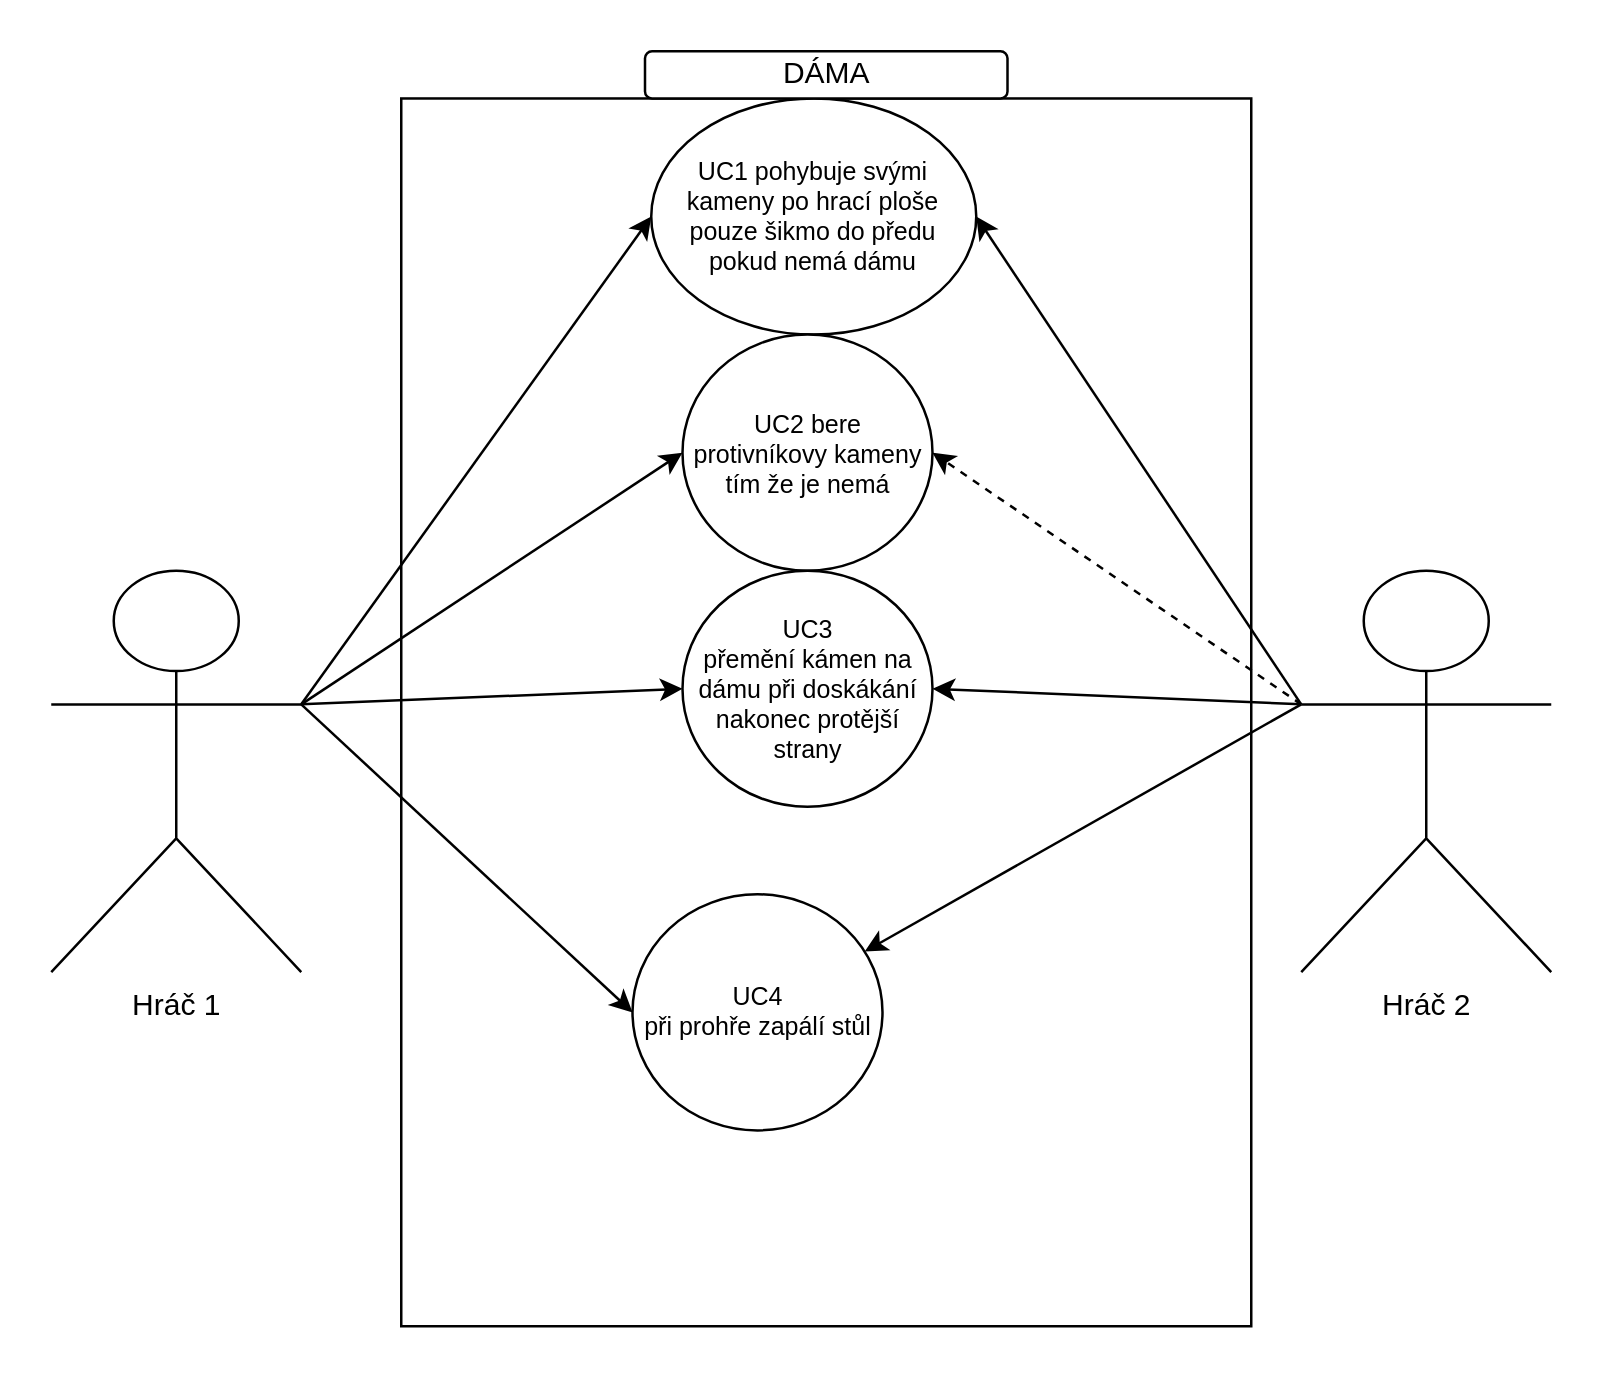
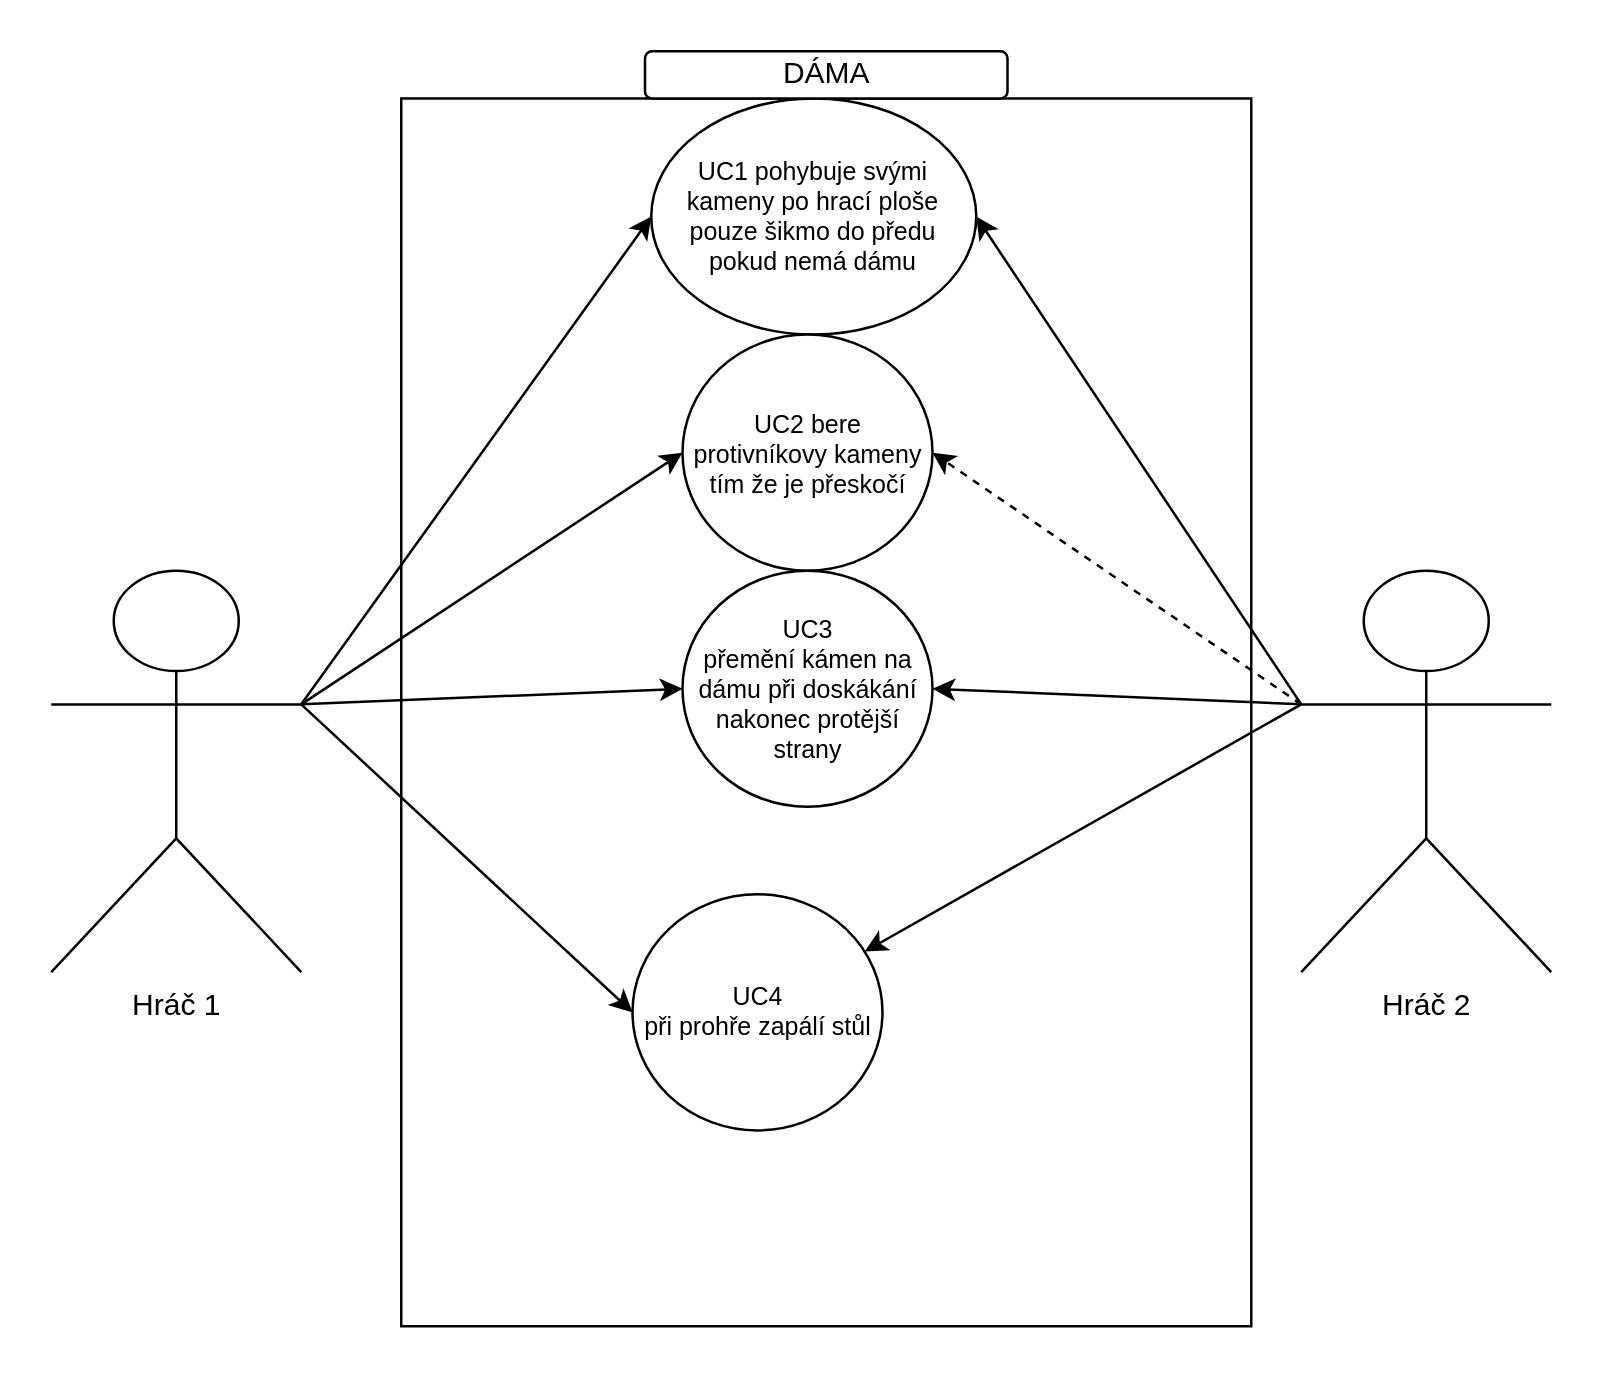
  <mxCell id="0" />
  <mxCell id="1" parent="0" />
  <mxCell id="2" value="" style="group" parent="1" connectable="0" vertex="1"><mxGeometry x="20" y="20" width="600" height="510" as="geometry" /></mxCell>
  <mxCell id="3" value="Hráč 1" style="shape=umlActor;verticalLabelPosition=bottom;verticalAlign=top;html=1;outlineConnect=0;" parent="2" vertex="1"><mxGeometry y="207.778" width="100" height="160.556" as="geometry" /></mxCell>
  <mxCell id="4" value="" style="whiteSpace=wrap;html=1;" parent="2" vertex="1"><mxGeometry x="140" y="18.889" width="340" height="491.111" as="geometry" /></mxCell>
  <mxCell id="5" value="Hráč 2" style="shape=umlActor;verticalLabelPosition=bottom;verticalAlign=top;html=1;outlineConnect=0;" parent="2" vertex="1"><mxGeometry x="500" y="207.778" width="100" height="160.556" as="geometry" /></mxCell>
  <mxCell id="6" value="UC1 pohybuje svými kameny po hrací ploše pouze šikmo do předu pokud nemá dámu" style="ellipse;whiteSpace=wrap;html=1;fontSize=10;" parent="2" vertex="1"><mxGeometry x="240" y="18.889" width="130" height="94.444" as="geometry" /></mxCell>
- <mxCell id="7" value="UC2 bere protivníkovy kameny tím že je nemá" style="ellipse;whiteSpace=wrap;html=1;fontSize=10;" parent="2" vertex="1"><mxGeometry x="252.5" y="113.333" width="100" height="94.444" as="geometry" /></mxCell>
+ <mxCell id="7" value="UC2 bere protivníkovy kameny tím že je přeskočí" style="ellipse;whiteSpace=wrap;html=1;fontSize=10;" parent="2" vertex="1"><mxGeometry x="252.5" y="113.333" width="100" height="94.444" as="geometry" /></mxCell>
  <mxCell id="8" value="" style="endArrow=classic;html=1;entryX=0;entryY=0.5;entryDx=0;entryDy=0;exitX=1;exitY=0.333;exitDx=0;exitDy=0;exitPerimeter=0;" parent="2" source="3" target="6" edge="1"><mxGeometry width="50" height="50" relative="1" as="geometry"><mxPoint x="180" y="113.333" as="sourcePoint" /><mxPoint x="230" y="66.111" as="targetPoint" /></mxGeometry></mxCell>
  <mxCell id="9" value="" style="endArrow=classic;html=1;entryX=1;entryY=0.5;entryDx=0;entryDy=0;exitX=0;exitY=0.333;exitDx=0;exitDy=0;exitPerimeter=0;" parent="2" source="5" target="6" edge="1"><mxGeometry width="50" height="50" relative="1" as="geometry"><mxPoint x="330" y="162.13" as="sourcePoint" /><mxPoint x="445.0" y="103.889" as="targetPoint" /></mxGeometry></mxCell>
  <mxCell id="10" value="" style="endArrow=classic;html=1;entryX=0;entryY=0.5;entryDx=0;entryDy=0;exitX=1;exitY=0.333;exitDx=0;exitDy=0;exitPerimeter=0;" parent="2" source="3" target="7" edge="1"><mxGeometry width="50" height="50" relative="1" as="geometry"><mxPoint x="140" y="218.796" as="sourcePoint" /><mxPoint x="255.0" y="160.556" as="targetPoint" /></mxGeometry></mxCell>
  <mxCell id="11" value="" style="endArrow=classic;html=1;entryX=1;entryY=0.5;entryDx=0;entryDy=0;exitX=0;exitY=0.333;exitDx=0;exitDy=0;exitPerimeter=0;dashed=1;" parent="2" source="5" target="7" edge="1"><mxGeometry width="50" height="50" relative="1" as="geometry"><mxPoint x="160" y="147.963" as="sourcePoint" /><mxPoint x="275.0" y="89.722" as="targetPoint" /></mxGeometry></mxCell>
  <mxCell id="12" value="UC3 &lt;br&gt;přemění kámen na dámu při doskákání nakonec protější strany" style="ellipse;whiteSpace=wrap;html=1;fontSize=10;" parent="2" vertex="1"><mxGeometry x="252.5" y="207.778" width="100" height="94.444" as="geometry" /></mxCell>
  <mxCell id="13" value="DÁMA" style="rounded=1;whiteSpace=wrap;html=1;" parent="2" vertex="1"><mxGeometry x="237.5" width="145" height="18.889" as="geometry" /></mxCell>
  <mxCell id="14" value="" style="endArrow=classic;html=1;exitX=1;exitY=0.333;exitDx=0;exitDy=0;exitPerimeter=0;entryX=0;entryY=0.5;entryDx=0;entryDy=0;" parent="2" source="3" target="12" edge="1"><mxGeometry width="50" height="50" relative="1" as="geometry"><mxPoint x="270" y="292.778" as="sourcePoint" /><mxPoint x="320" y="245.556" as="targetPoint" /></mxGeometry></mxCell>
  <mxCell id="15" value="" style="endArrow=classic;html=1;entryX=1;entryY=0.5;entryDx=0;entryDy=0;exitX=0;exitY=0.333;exitDx=0;exitDy=0;exitPerimeter=0;" parent="2" source="5" target="12" edge="1"><mxGeometry width="50" height="50" relative="1" as="geometry"><mxPoint x="480" y="151.111" as="sourcePoint" /><mxPoint x="320" y="245.556" as="targetPoint" /></mxGeometry></mxCell>
  <mxCell id="16" value="UC4&lt;br&gt;při prohře zapálí stůl" style="ellipse;whiteSpace=wrap;html=1;fontSize=10;" parent="2" vertex="1"><mxGeometry x="232.5" y="337.222" width="100" height="94.444" as="geometry" /></mxCell>
  <mxCell id="17" value="" style="endArrow=classic;html=1;entryX=0;entryY=0.5;entryDx=0;entryDy=0;exitX=1;exitY=0.333;exitDx=0;exitDy=0;exitPerimeter=0;" parent="2" source="3" target="16" edge="1"><mxGeometry width="50" height="50" relative="1" as="geometry"><mxPoint x="110" y="264.444" as="sourcePoint" /><mxPoint x="320" y="368.333" as="targetPoint" /></mxGeometry></mxCell>
  <mxCell id="18" value="" style="endArrow=classic;html=1;exitX=0;exitY=0.333;exitDx=0;exitDy=0;exitPerimeter=0;" parent="2" source="5" target="16" edge="1"><mxGeometry width="50" height="50" relative="1" as="geometry"><mxPoint x="430" y="358.889" as="sourcePoint" /><mxPoint x="480" y="311.667" as="targetPoint" /></mxGeometry></mxCell>
